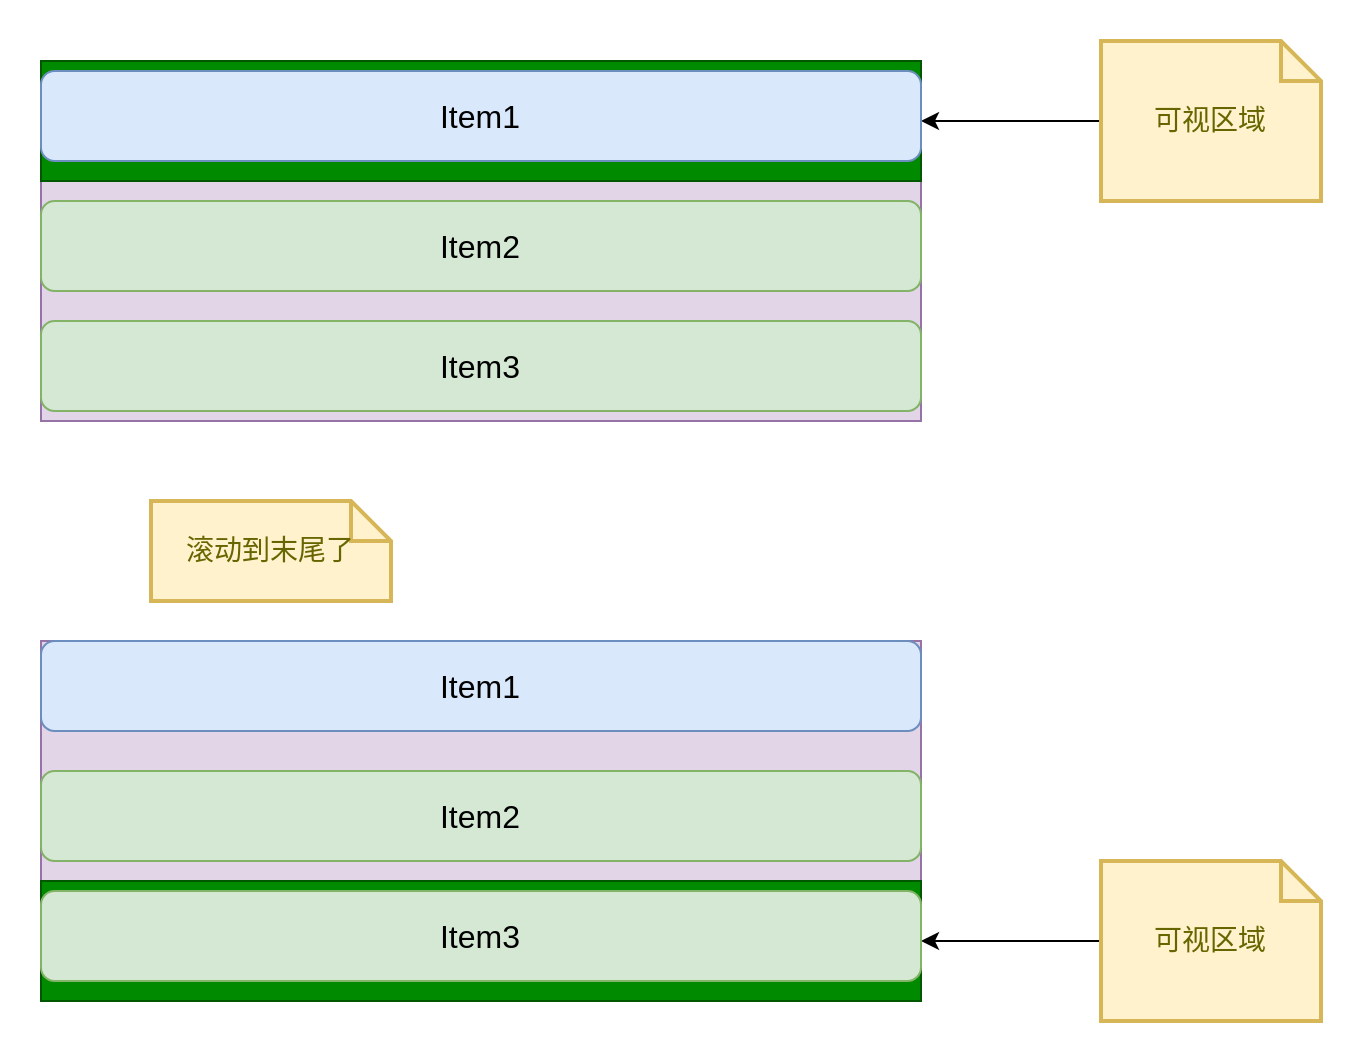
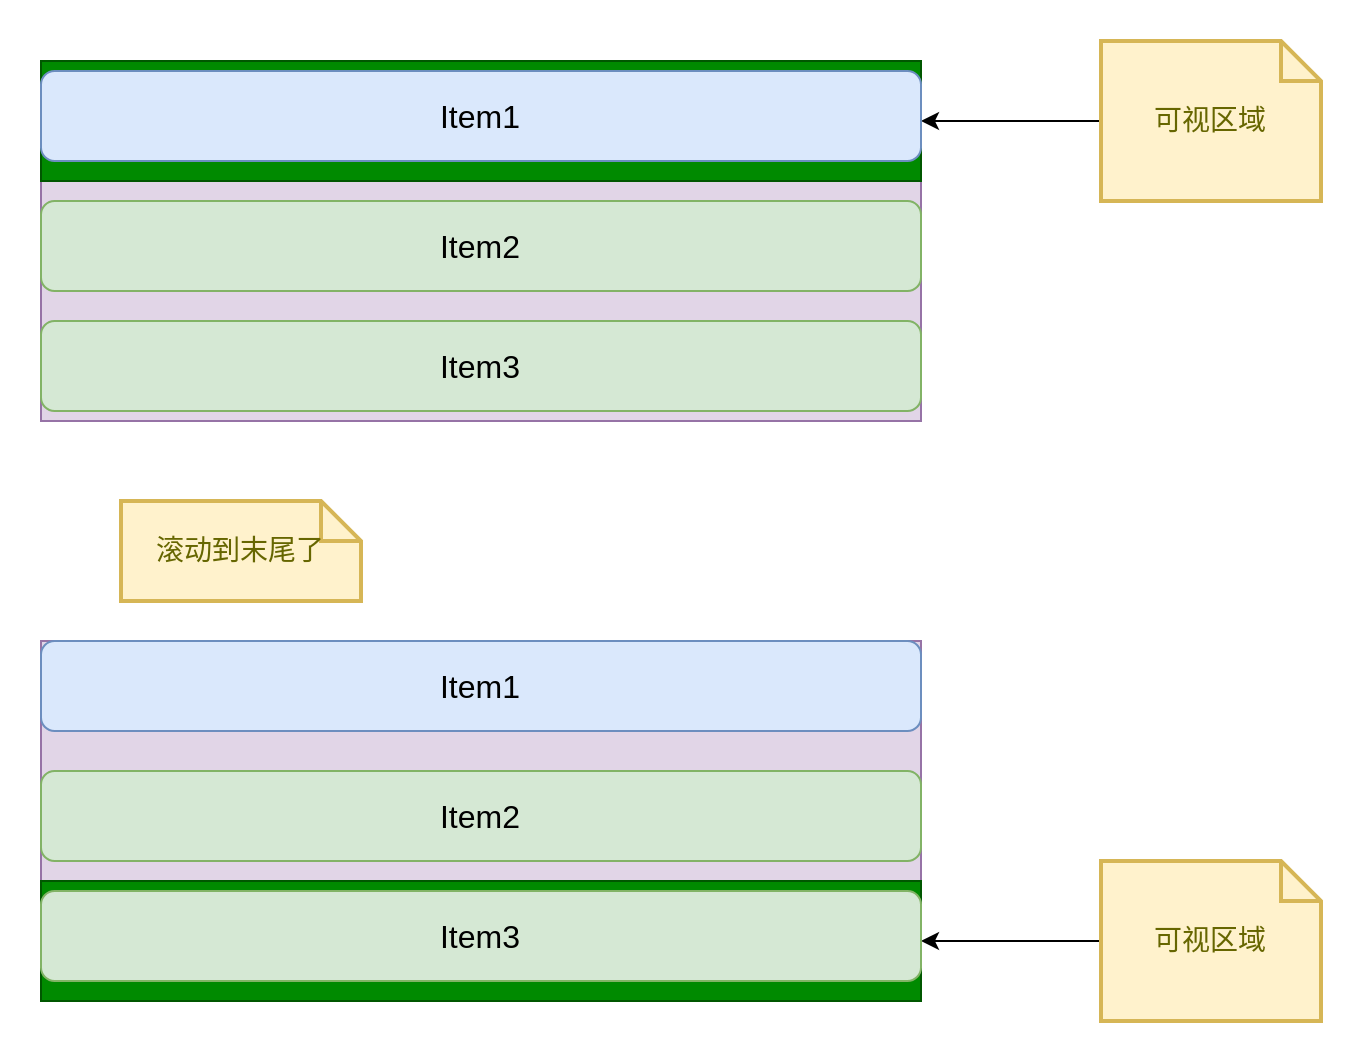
  <mxCell id="0" />
  <mxCell id="1" parent="0" />
  <mxCell id="2" value="" style="rounded=0;whiteSpace=wrap;html=1;fillColor=#e1d5e7;strokeColor=#9673a6;" vertex="1" parent="1"><mxGeometry x="20" y="30" width="440" height="180" as="geometry" /></mxCell>
  <mxCell id="3" value="" style="rounded=0;whiteSpace=wrap;html=1;fillColor=#008a00;strokeColor=#005700;fontColor=#ffffff;" vertex="1" parent="1"><mxGeometry x="20" y="30" width="440" height="60" as="geometry" /></mxCell>
  <mxCell id="4" style="edgeStyle=orthogonalEdgeStyle;rounded=0;orthogonalLoop=1;jettySize=auto;html=1;entryX=1;entryY=0.5;entryDx=0;entryDy=0;" edge="1" parent="1" source="5" target="3"><mxGeometry relative="1" as="geometry" /></mxCell>
  <mxCell id="5" value="可视区域" style="shape=note;strokeWidth=2;fontSize=14;size=20;whiteSpace=wrap;html=1;fillColor=#fff2cc;strokeColor=#d6b656;fontColor=#666600;" vertex="1" parent="1"><mxGeometry x="550" y="20" width="110.0" height="80" as="geometry" /></mxCell>
  <mxCell id="6" value="Item1" style="rounded=1;whiteSpace=wrap;html=1;fontSize=16;fillColor=#dae8fc;strokeColor=#6c8ebf;" vertex="1" parent="1"><mxGeometry x="20" y="35" width="440" height="45" as="geometry" /></mxCell>
  <mxCell id="7" value="Item2" style="rounded=1;whiteSpace=wrap;html=1;fontSize=16;fillColor=#d5e8d4;strokeColor=#82b366;" vertex="1" parent="1"><mxGeometry x="20" y="100" width="440" height="45" as="geometry" /></mxCell>
  <mxCell id="8" value="Item3" style="rounded=1;whiteSpace=wrap;html=1;fontSize=16;fillColor=#d5e8d4;strokeColor=#82b366;" vertex="1" parent="1"><mxGeometry x="20" y="160" width="440" height="45" as="geometry" /></mxCell>
  <mxCell id="9" value="" style="rounded=0;whiteSpace=wrap;html=1;fillColor=#e1d5e7;strokeColor=#9673a6;" vertex="1" parent="1"><mxGeometry x="20" y="320" width="440" height="180" as="geometry" /></mxCell>
  <mxCell id="10" value="" style="rounded=0;whiteSpace=wrap;html=1;fillColor=#008a00;strokeColor=#005700;fontColor=#ffffff;" vertex="1" parent="1"><mxGeometry x="20" y="440" width="440" height="60" as="geometry" /></mxCell>
  <mxCell id="11" style="edgeStyle=orthogonalEdgeStyle;rounded=0;orthogonalLoop=1;jettySize=auto;html=1;entryX=1;entryY=0.5;entryDx=0;entryDy=0;" edge="1" parent="1" source="12" target="10"><mxGeometry relative="1" as="geometry" /></mxCell>
  <mxCell id="12" value="可视区域" style="shape=note;strokeWidth=2;fontSize=14;size=20;whiteSpace=wrap;html=1;fillColor=#fff2cc;strokeColor=#d6b656;fontColor=#666600;" vertex="1" parent="1"><mxGeometry x="550" y="430" width="110.0" height="80" as="geometry" /></mxCell>
  <mxCell id="13" value="Item1" style="rounded=1;whiteSpace=wrap;html=1;fontSize=16;fillColor=#dae8fc;strokeColor=#6c8ebf;" vertex="1" parent="1"><mxGeometry x="20" y="320" width="440" height="45" as="geometry" /></mxCell>
  <mxCell id="14" value="Item2" style="rounded=1;whiteSpace=wrap;html=1;fontSize=16;fillColor=#d5e8d4;strokeColor=#82b366;" vertex="1" parent="1"><mxGeometry x="20" y="385" width="440" height="45" as="geometry" /></mxCell>
  <mxCell id="15" value="Item3" style="rounded=1;whiteSpace=wrap;html=1;fontSize=16;fillColor=#d5e8d4;strokeColor=#82b366;" vertex="1" parent="1"><mxGeometry x="20" y="445" width="440" height="45" as="geometry" /></mxCell>
- <mxCell id="16" value="滚动到末尾了" style="shape=note;strokeWidth=2;fontSize=14;size=20;whiteSpace=wrap;html=1;fillColor=#fff2cc;strokeColor=#d6b656;fontColor=#666600;" vertex="1" parent="1"><mxGeometry x="75" y="250" width="120" height="50" as="geometry" /></mxCell>
+ <mxCell id="16" value="滚动到末尾了" style="shape=note;strokeWidth=2;fontSize=14;size=20;whiteSpace=wrap;html=1;fillColor=#fff2cc;strokeColor=#d6b656;fontColor=#666600;" vertex="1" parent="1"><mxGeometry x="60" y="250" width="120" height="50" as="geometry" /></mxCell>
